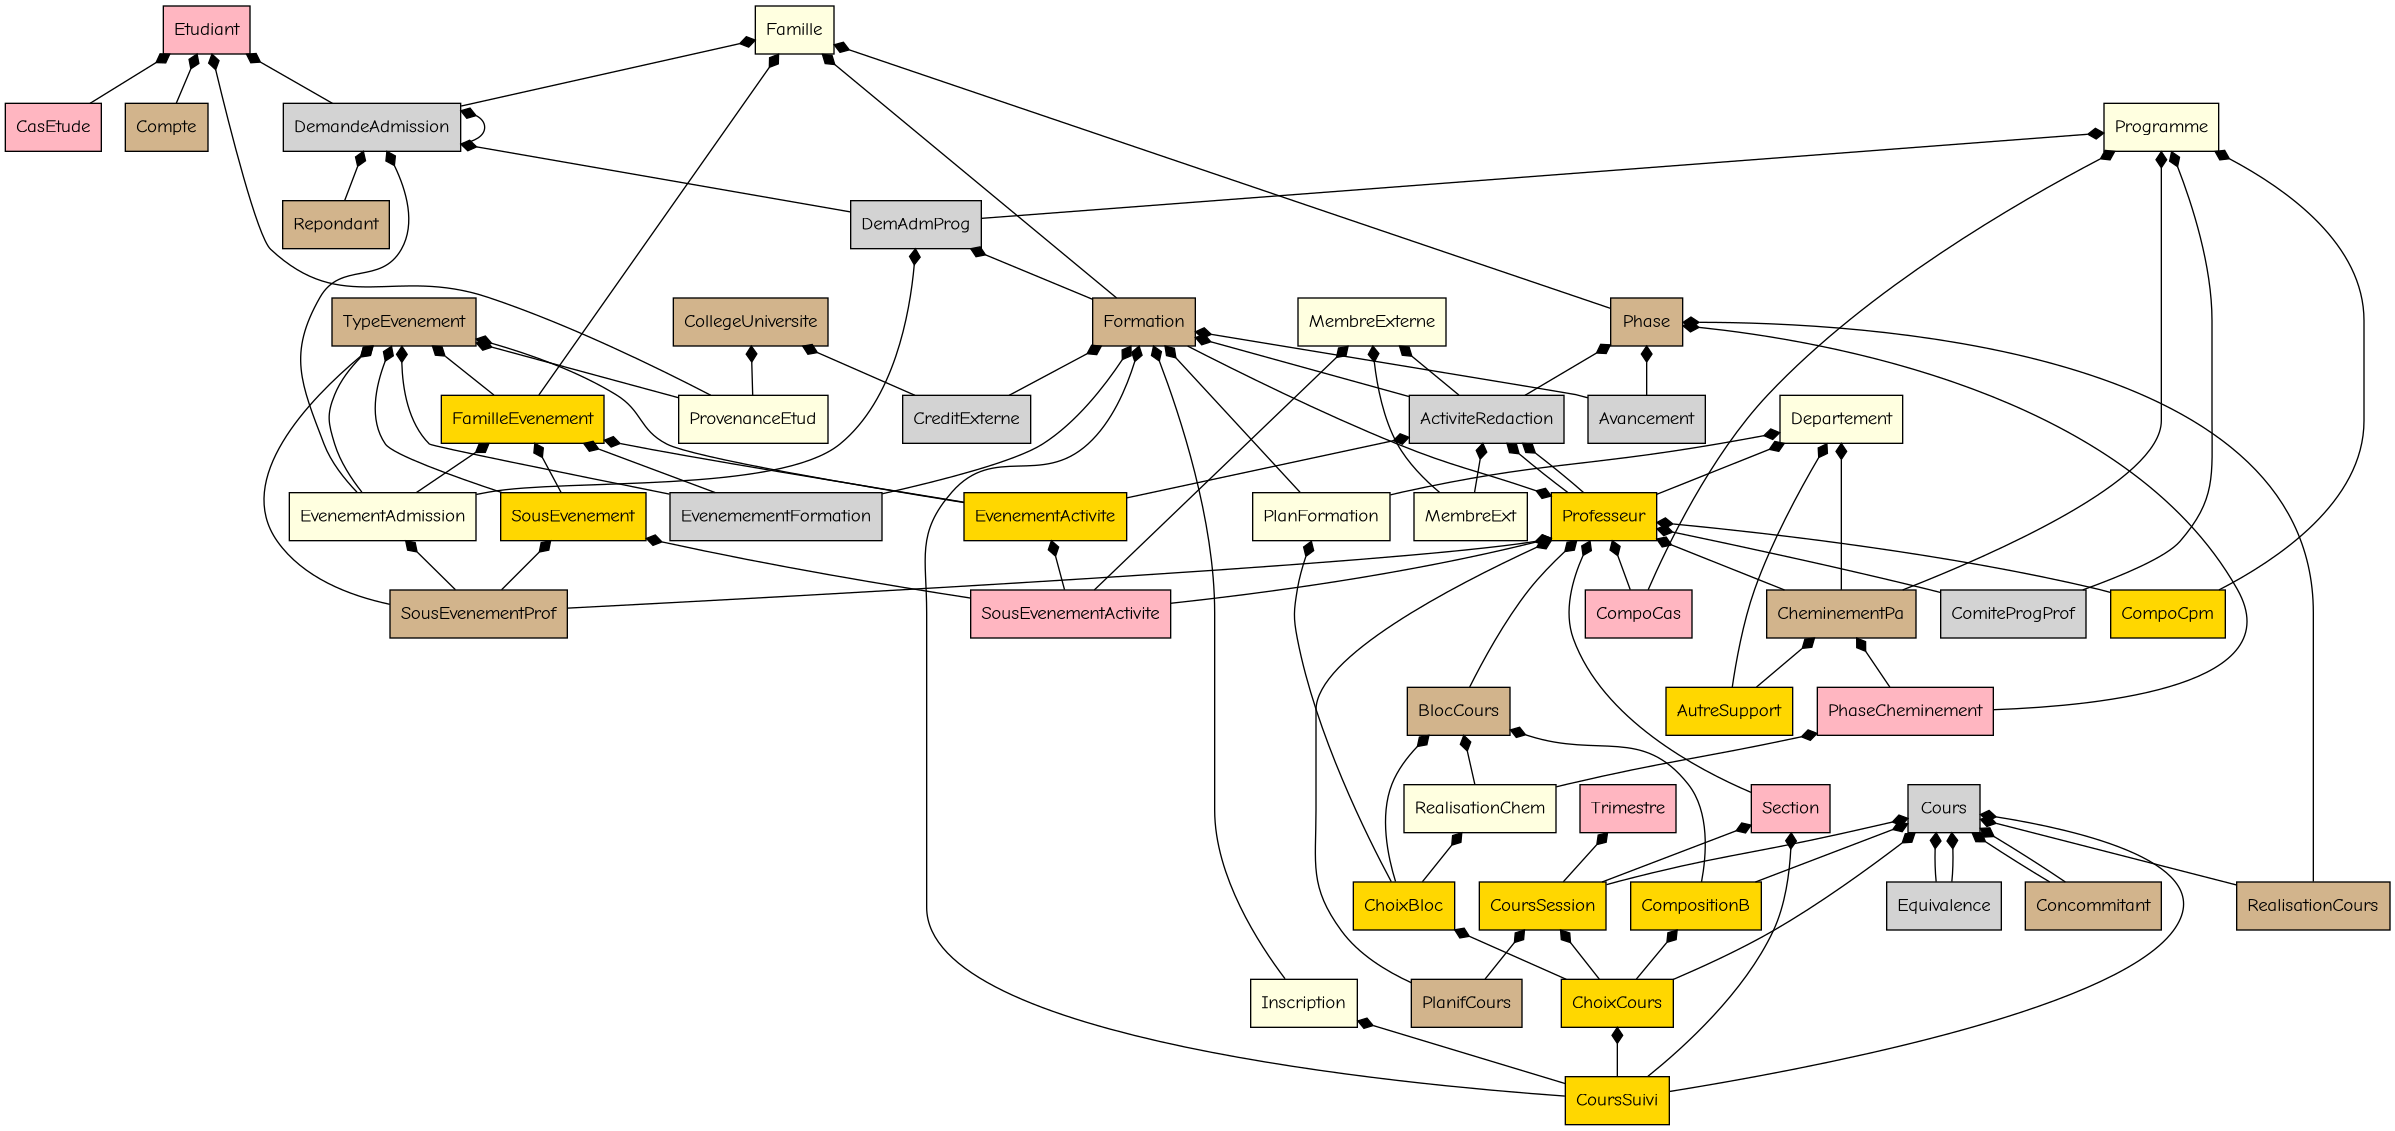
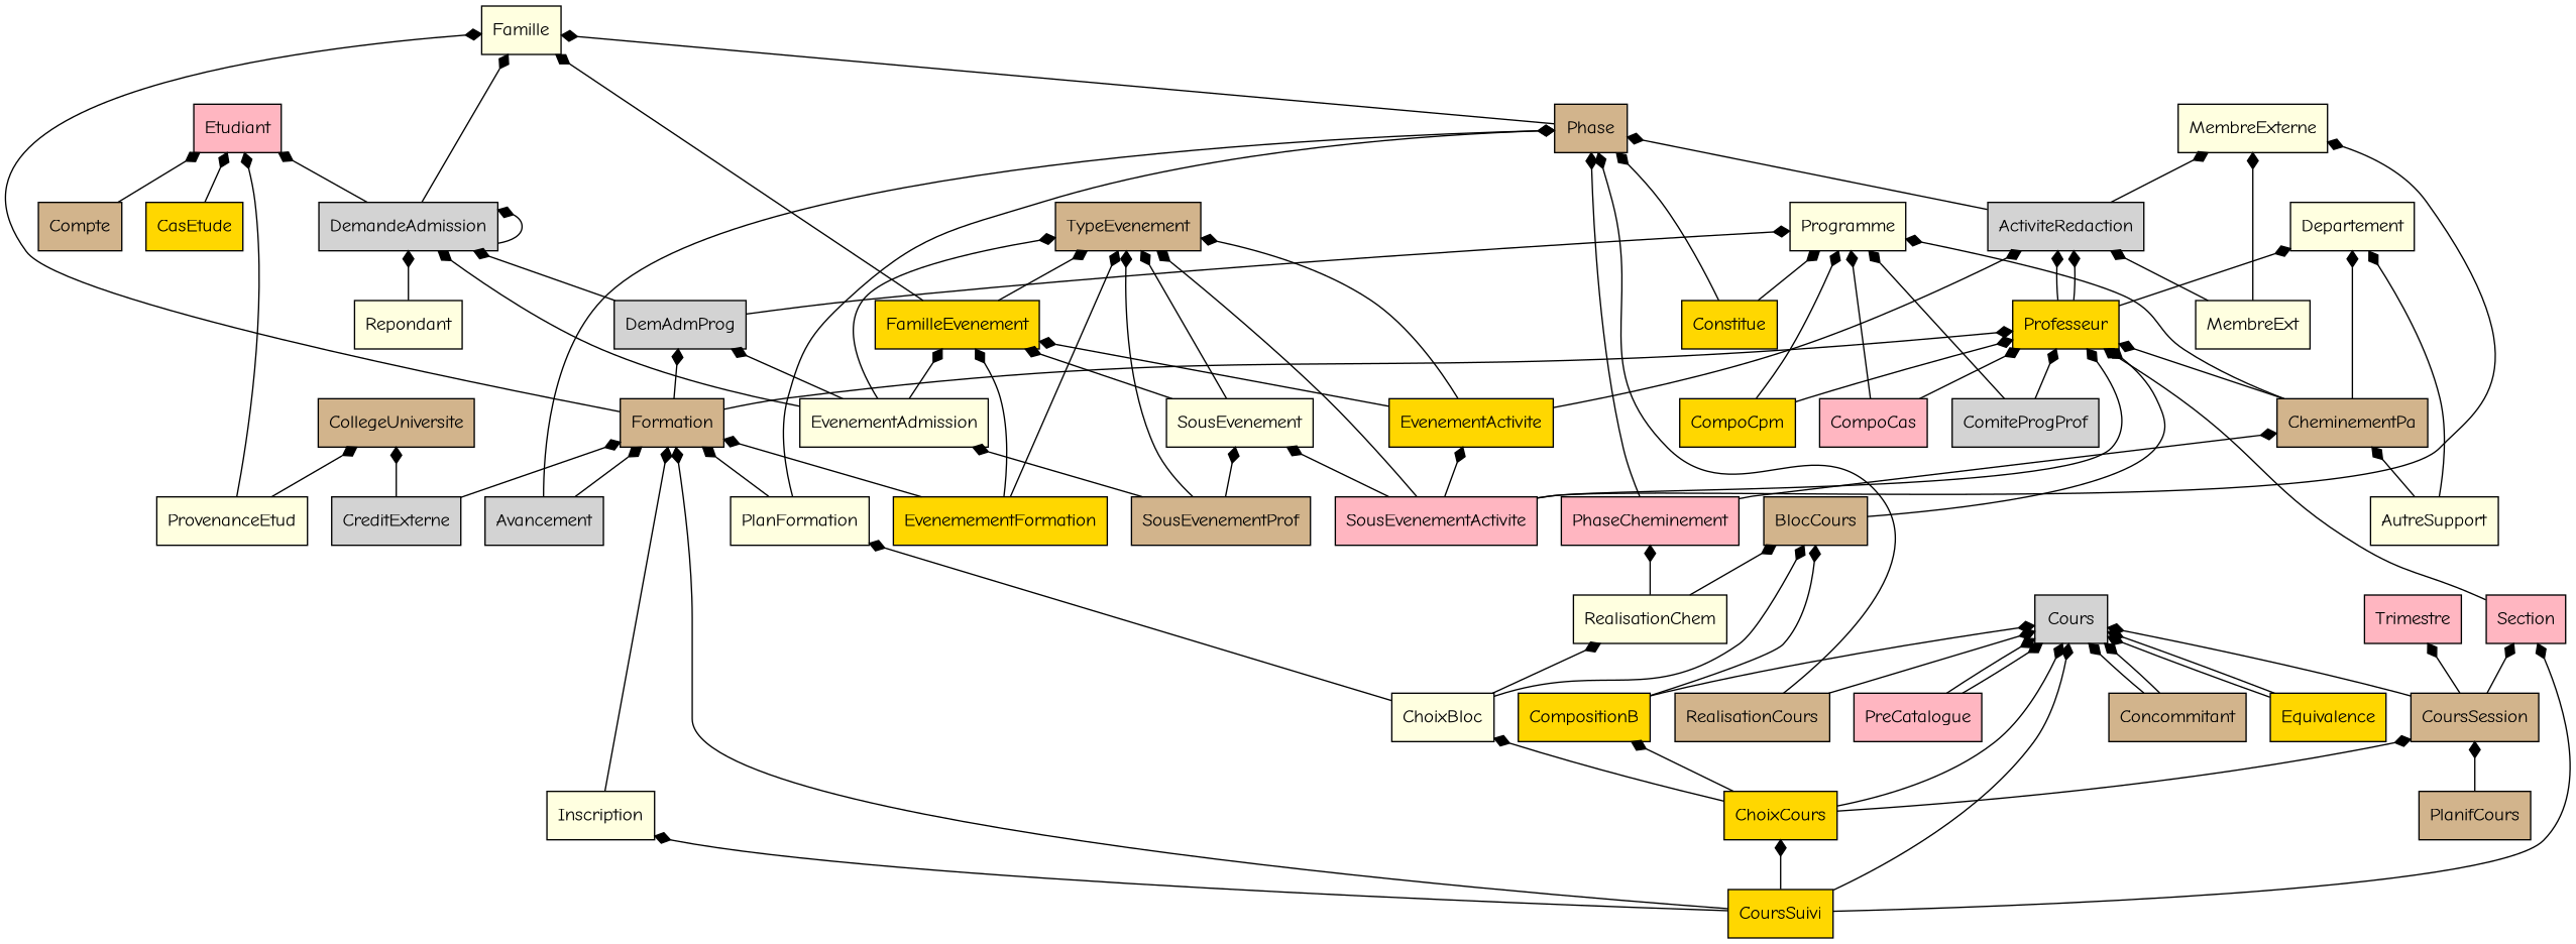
  digraph {
    fontname="Comic Neue"
    fontsize=8
    rankdir=BT
    node [fillcolor=tan fontname="Comic Neue" shape=record style=filled]
    edge [arrowhead=diamond arrowtail=none dir=both fontname="Comic Neue"]
-   CasEtude [fillcolor=lightpink]
+   CasEtude [fillcolor=gold]
    Etudiant [fillcolor=lightpink]
-   SousEvenement [fillcolor=gold]
+   SousEvenement [fillcolor=lightyellow]
    TypeEvenement
    FamilleEvenement [fillcolor=gold]
    Famille [fillcolor=lightyellow]
    SousEvenementProf
    EvenementAdmission [fillcolor=lightyellow]
    Professeur [fillcolor=gold]
    DemAdmProg [fillcolor=lightgrey]
    DemandeAdmission [fillcolor=lightgrey]
    Departement [fillcolor=lightyellow]
    ActiviteRedaction [fillcolor=lightgrey]
    Programme [fillcolor=lightyellow]
    Phase
    Formation
    MembreExterne [fillcolor=lightyellow]
-   ChoixBloc [fillcolor=gold]
+   ChoixBloc [fillcolor=lightyellow]
    PlanFormation [fillcolor=lightyellow]
    BlocCours
    RealisationChem [fillcolor=lightyellow]
    PhaseCheminement [fillcolor=lightpink]
    CheminementPa
    ChoixCours [fillcolor=gold]
    Cours [fillcolor=lightgrey]
-   CoursSession [fillcolor=gold]
+   CoursSession
    CompositionB [fillcolor=gold]
    Trimestre [fillcolor=lightpink]
    Section [fillcolor=lightpink]
    Concommitant
    ComiteProgProf [fillcolor=lightgrey]
    PlanifCours
    ProvenanceEtud [fillcolor=lightyellow]
    CollegeUniversite
    CompoCpm [fillcolor=gold]
    CreditExterne [fillcolor=lightgrey]
-   EvenemementFormation [fillcolor=lightgrey]
+   EvenemementFormation [fillcolor=gold]
    SousEvenementActivite [fillcolor=lightpink]
    EvenementActivite [fillcolor=gold]
    CompoCas [fillcolor=lightpink]
-   AutreSupport [fillcolor=gold]
+   AutreSupport [fillcolor=lightyellow]
    CoursSuivi [fillcolor=gold]
    Inscription [fillcolor=lightyellow]
    Avancement [fillcolor=lightgrey]
-   Equivalence [fillcolor=lightgrey]
+   Equivalence [fillcolor=gold]
    MembreExt [fillcolor=lightyellow]
+   Constitue [fillcolor=gold]
    RealisationCours
-   Repondant
+   PreCatalogue [fillcolor=lightpink]
+   Repondant [fillcolor=lightyellow]
    Compte
    CasEtude -> Etudiant
    SousEvenement -> TypeEvenement
    SousEvenement -> FamilleEvenement
    FamilleEvenement -> TypeEvenement
    FamilleEvenement -> Famille
    SousEvenementProf -> SousEvenement
    SousEvenementProf -> TypeEvenement
    SousEvenementProf -> EvenementAdmission
-   SousEvenementProf -> Professeur
    EvenementAdmission -> TypeEvenement
    EvenementAdmission -> FamilleEvenement
    EvenementAdmission -> DemAdmProg
    EvenementAdmission -> DemandeAdmission
    Professeur -> Departement
    Professeur -> ActiviteRedaction
    Professeur -> ActiviteRedaction
    DemAdmProg -> DemandeAdmission
    DemAdmProg -> Programme
    DemandeAdmission -> Etudiant
    DemandeAdmission -> Famille
    DemandeAdmission -> DemandeAdmission
    ActiviteRedaction -> Phase
-   ActiviteRedaction -> Formation
    ActiviteRedaction -> MembreExterne
    Phase -> Famille
    Formation -> Famille
    Formation -> Professeur
    Formation -> DemAdmProg
    ChoixBloc -> PlanFormation
    ChoixBloc -> BlocCours
    ChoixBloc -> RealisationChem
-   PlanFormation -> Departement
+   PlanFormation -> Phase
    PlanFormation -> Formation
    BlocCours -> Professeur
    RealisationChem -> BlocCours
    RealisationChem -> PhaseCheminement
    PhaseCheminement -> Phase
    PhaseCheminement -> CheminementPa
    CheminementPa -> Professeur
    CheminementPa -> Departement
    CheminementPa -> Programme
    ChoixCours -> ChoixBloc
    ChoixCours -> Cours
    ChoixCours -> CoursSession
    ChoixCours -> CompositionB
    CoursSession -> Cours
    CoursSession -> Trimestre
    CoursSession -> Section
    CompositionB -> BlocCours
    CompositionB -> Cours
    Section -> Professeur
    Concommitant -> Cours
    Concommitant -> Cours
    ComiteProgProf -> Professeur
    ComiteProgProf -> Programme
-   PlanifCours -> Professeur
    PlanifCours -> CoursSession
    ProvenanceEtud -> Etudiant
    ProvenanceEtud -> CollegeUniversite
    CompoCpm -> Professeur
    CompoCpm -> Programme
    CreditExterne -> Formation
    CreditExterne -> CollegeUniversite
    EvenemementFormation -> TypeEvenement
    EvenemementFormation -> FamilleEvenement
    EvenemementFormation -> Formation
    SousEvenementActivite -> SousEvenement
-   ProvenanceEtud -> TypeEvenement
+   SousEvenementActivite -> TypeEvenement
    SousEvenementActivite -> Professeur
    SousEvenementActivite -> MembreExterne
    SousEvenementActivite -> EvenementActivite
    EvenementActivite -> TypeEvenement
    EvenementActivite -> FamilleEvenement
    EvenementActivite -> ActiviteRedaction
    CompoCas -> Professeur
    CompoCas -> Programme
    AutreSupport -> Departement
    AutreSupport -> CheminementPa
    CoursSuivi -> Formation
    CoursSuivi -> ChoixCours
    CoursSuivi -> Cours
    CoursSuivi -> Section
    CoursSuivi -> Inscription
    Inscription -> Formation
    Avancement -> Phase
    Avancement -> Formation
    Equivalence -> Cours
    Equivalence -> Cours
    MembreExt -> ActiviteRedaction
    MembreExt -> MembreExterne
+   Constitue -> Programme
+   Constitue -> Phase
    RealisationCours -> Phase
    RealisationCours -> Cours
+   PreCatalogue -> Cours
+   PreCatalogue -> Cours
    Repondant -> DemandeAdmission
    Compte -> Etudiant
  }
